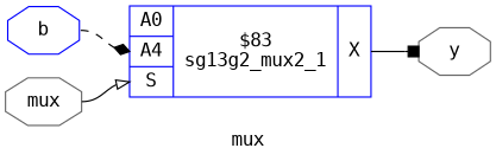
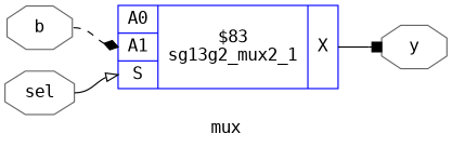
  digraph {
    fontname="DejaVu Sans Mono"
    label=mux
    rankdir=LR
    remincross=true
    node [color=blue fontname="DejaVu Sans Mono" shape=octagon fontcolor=black]
    edge [color=black fontcolor=black fontname="DejaVu Sans Mono" style=solid tailport=e]
-   n1 [label="{{<p5> A0|<p6> A4|<p7> S}|$83\nsg13g2_mux2_1|{<p8> X}}" shape=record fontcolor=""]
+   n1 [label="{{<p5> A0|<p6> A1|<p7> S}|$83\nsg13g2_mux2_1|{<p8> X}}" shape=record fontcolor=""]
    n2 [color=gray40 label=y]
-   n3 [label=b]
-   n4 [color=gray40 label=mux]
+   n3 [color=gray40 label=b]
+   n4 [color=gray40 label=sel]
    n1 -> n2 [arrowhead=box headport=w tailport="p8:e"]
    n3 -> n1 [arrowhead=diamond headport="p6:w" style=dashed]
    n4 -> n1 [arrowhead=onormal headport="p7:w"]
  }
